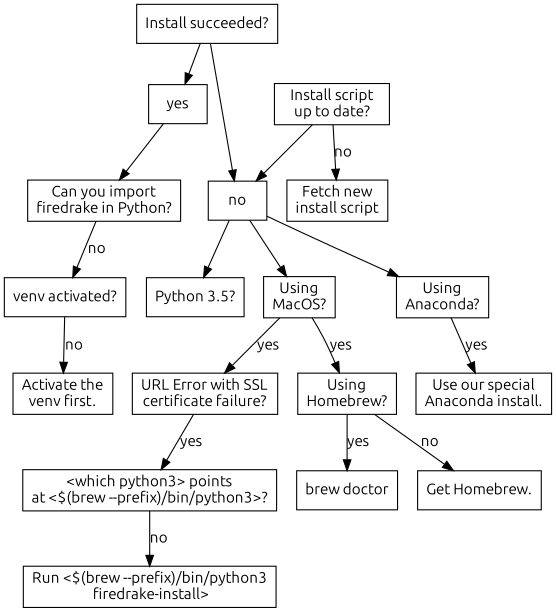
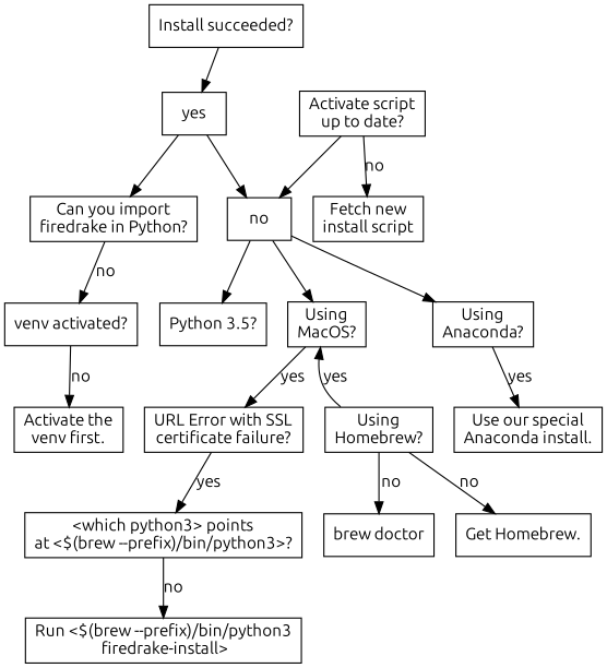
  digraph {
    fontname=Ubuntu
    node [fontname=Ubuntu shape=rect]
    edge [fontname=Ubuntu]
    n1 [label="Install succeeded?"]
    n2 [label=yes]
    n3 [label=no]
    n4 [label="Can you import\nfiredrake in Python?"]
    n5 [label="Using\nAnaconda?"]
    n6 [label="Python 3.5?"]
    n7 [label="Using\nMacOS?"]
    n8 [label="venv activated?"]
-   n9 [label="Install script\nup to date?"]
+   n9 [label="Activate script\nup to date?"]
    n10 [label="Fetch new\ninstall script"]
    n11 [label="Use our special\nAnaconda install."]
    n12 [label="Using\nHomebrew?"]
    n13 [label="URL Error with SSL\ncertificate failure?"]
    n14 [label="Activate the\nvenv first."]
    n15 [label="Get Homebrew."]
    n16 [label="brew doctor"]
    n17 [label="<which python3> points\nat <$(brew --prefix)/bin/python3>?"]
    n18 [label="Run <$(brew --prefix)/bin/python3\n firedrake-install>"]
    n1 -> n2
-   n1 -> n3
+   n2 -> n3
    n2 -> n4
    n3 -> n5
    n3 -> n6
    n3 -> n7
    n4 -> n8 [label=no]
    n5 -> n11 [label=yes]
-   n7 -> n12 [label=yes]
+   n12 -> n7 [label=yes]
    n7 -> n13 [label=yes]
    n8 -> n14 [label=no]
    n9 -> n3
    n9 -> n10 [label=no]
    n12 -> n15 [label=no]
-   n12 -> n16 [label=yes]
+   n12 -> n16 [label=no]
    n13 -> n17 [label=yes]
    n17 -> n18 [label=no]
  }
